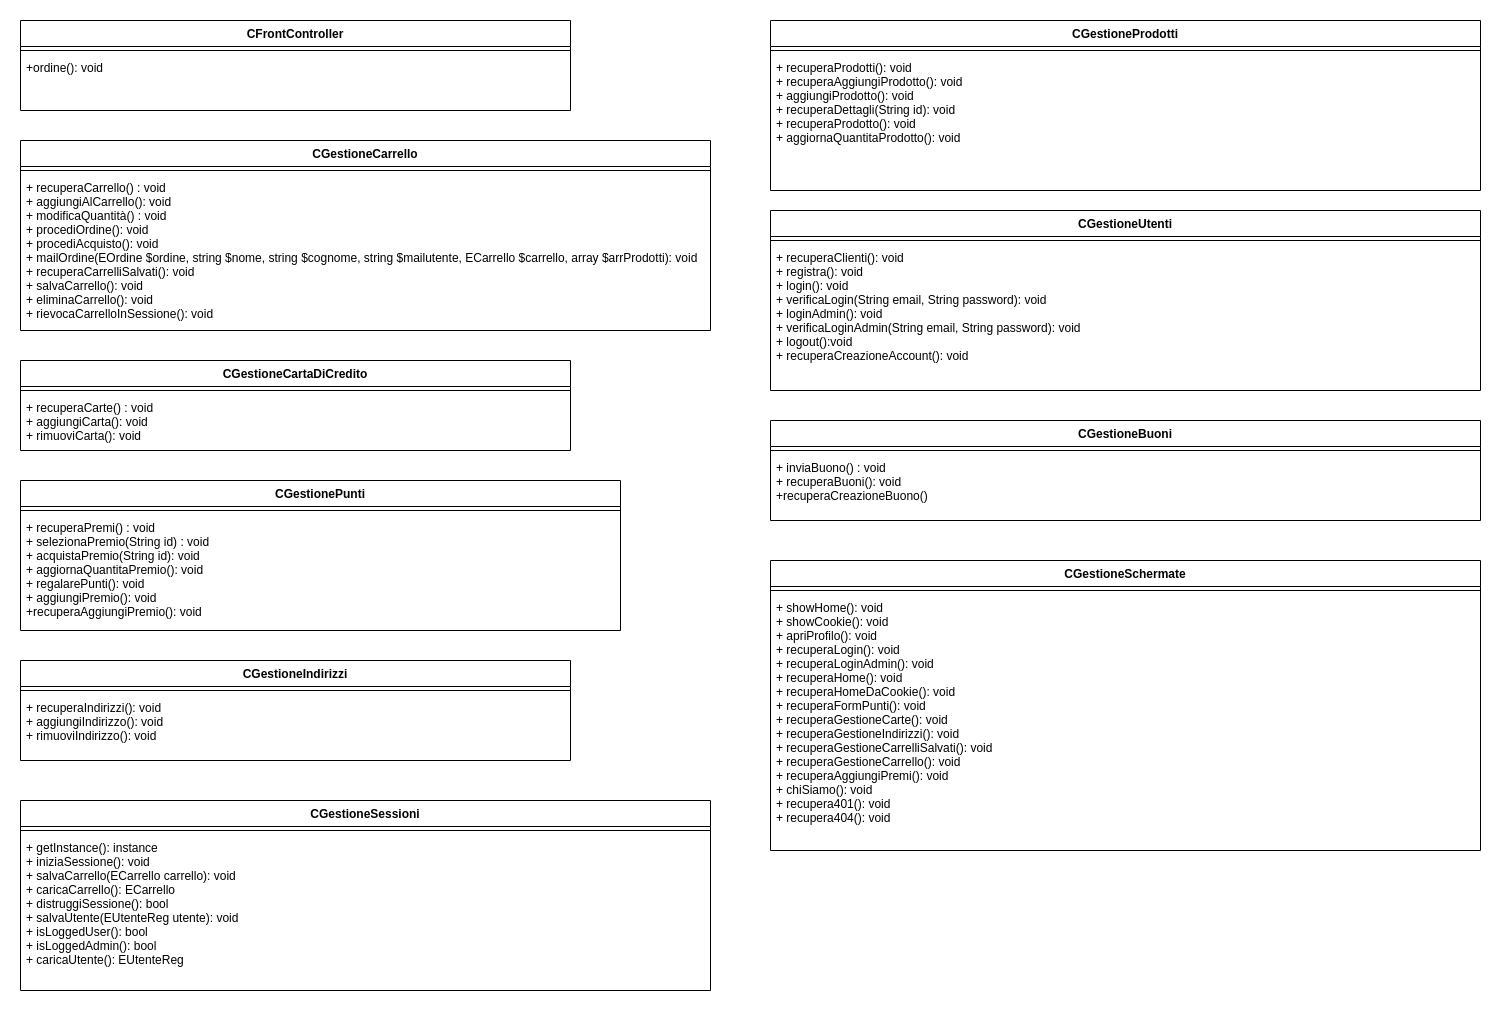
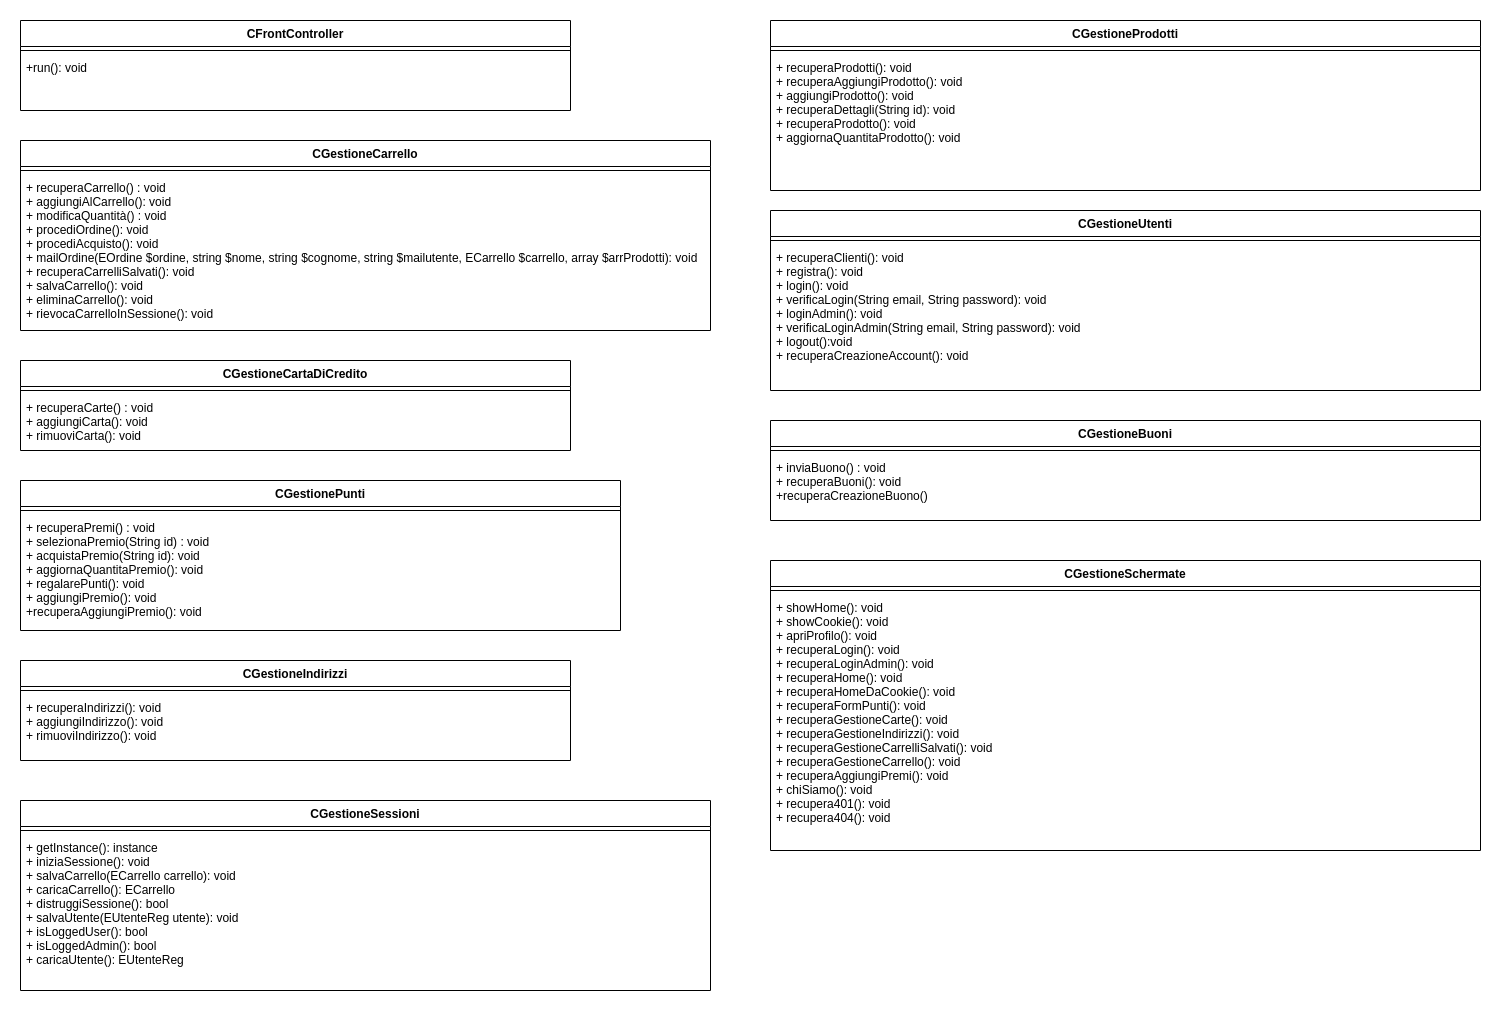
  <mxCell id="0" />
  <mxCell id="1" parent="0" />
  <mxCell id="2" value="CFrontController" style="swimlane;fontStyle=1;align=center;verticalAlign=top;childLayout=stackLayout;horizontal=1;startSize=26;horizontalStack=0;resizeParent=1;resizeParentMax=0;resizeLast=0;collapsible=1;marginBottom=0;" parent="1" vertex="1"><mxGeometry x="20" y="20" width="550" height="90" as="geometry" /></mxCell>
  <mxCell id="3" value="" style="line;strokeWidth=1;fillColor=none;align=left;verticalAlign=middle;spacingTop=-1;spacingLeft=3;spacingRight=3;rotatable=0;labelPosition=right;points=[];portConstraint=eastwest;" parent="2" vertex="1"><mxGeometry y="26" width="550" height="8" as="geometry" /></mxCell>
- <mxCell id="4" value="+ordine(): void" style="text;strokeColor=none;fillColor=none;align=left;verticalAlign=top;spacingLeft=4;spacingRight=4;overflow=hidden;rotatable=0;points=[[0,0.5],[1,0.5]];portConstraint=eastwest;" parent="2" vertex="1"><mxGeometry y="34" width="550" height="56" as="geometry" /></mxCell>
+ <mxCell id="4" value="+run(): void" style="text;strokeColor=none;fillColor=none;align=left;verticalAlign=top;spacingLeft=4;spacingRight=4;overflow=hidden;rotatable=0;points=[[0,0.5],[1,0.5]];portConstraint=eastwest;" parent="2" vertex="1"><mxGeometry y="34" width="550" height="56" as="geometry" /></mxCell>
  <mxCell id="5" value="CGestionePunti" style="swimlane;fontStyle=1;align=center;verticalAlign=top;childLayout=stackLayout;horizontal=1;startSize=26;horizontalStack=0;resizeParent=1;resizeParentMax=0;resizeLast=0;collapsible=1;marginBottom=0;" parent="1" vertex="1"><mxGeometry x="20" y="480" width="600" height="150" as="geometry" /></mxCell>
  <mxCell id="6" value="" style="line;strokeWidth=1;fillColor=none;align=left;verticalAlign=middle;spacingTop=-1;spacingLeft=3;spacingRight=3;rotatable=0;labelPosition=right;points=[];portConstraint=eastwest;" parent="5" vertex="1"><mxGeometry y="26" width="600" height="8" as="geometry" /></mxCell>
  <mxCell id="7" value="+ recuperaPremi() : void&#10;+ selezionaPremio(String id) : void&#10;+ acquistaPremio(String id): void&#10;+ aggiornaQuantitaPremio(): void&#10;+ regalarePunti(): void  &#10;+ aggiungiPremio(): void&#10;+recuperaAggiungiPremio(): void" style="text;strokeColor=none;fillColor=none;align=left;verticalAlign=top;spacingLeft=4;spacingRight=4;overflow=hidden;rotatable=0;points=[[0,0.5],[1,0.5]];portConstraint=eastwest;" parent="5" vertex="1"><mxGeometry y="34" width="600" height="116" as="geometry" /></mxCell>
  <mxCell id="8" value="CGestioneCartaDiCredito" style="swimlane;fontStyle=1;align=center;verticalAlign=top;childLayout=stackLayout;horizontal=1;startSize=26;horizontalStack=0;resizeParent=1;resizeParentMax=0;resizeLast=0;collapsible=1;marginBottom=0;" parent="1" vertex="1"><mxGeometry x="20" y="360" width="550" height="90" as="geometry" /></mxCell>
  <mxCell id="9" value="" style="line;strokeWidth=1;fillColor=none;align=left;verticalAlign=middle;spacingTop=-1;spacingLeft=3;spacingRight=3;rotatable=0;labelPosition=right;points=[];portConstraint=eastwest;" parent="8" vertex="1"><mxGeometry y="26" width="550" height="8" as="geometry" /></mxCell>
  <mxCell id="10" value="+ recuperaCarte() : void&#10;+ aggiungiCarta(): void&#10;+ rimuoviCarta(): void" style="text;strokeColor=none;fillColor=none;align=left;verticalAlign=top;spacingLeft=4;spacingRight=4;overflow=hidden;rotatable=0;points=[[0,0.5],[1,0.5]];portConstraint=eastwest;" parent="8" vertex="1"><mxGeometry y="34" width="550" height="56" as="geometry" /></mxCell>
  <mxCell id="11" value="CGestioneIndirizzi" style="swimlane;fontStyle=1;align=center;verticalAlign=top;childLayout=stackLayout;horizontal=1;startSize=26;horizontalStack=0;resizeParent=1;resizeParentMax=0;resizeLast=0;collapsible=1;marginBottom=0;" parent="1" vertex="1"><mxGeometry x="20" y="660" width="550" height="100" as="geometry" /></mxCell>
  <mxCell id="12" value="" style="line;strokeWidth=1;fillColor=none;align=left;verticalAlign=middle;spacingTop=-1;spacingLeft=3;spacingRight=3;rotatable=0;labelPosition=right;points=[];portConstraint=eastwest;" parent="11" vertex="1"><mxGeometry y="26" width="550" height="8" as="geometry" /></mxCell>
  <mxCell id="13" value="+ recuperaIndirizzi(): void&#10;+ aggiungiIndirizzo(): void&#10;+ rimuoviIndirizzo(): void" style="text;strokeColor=none;fillColor=none;align=left;verticalAlign=top;spacingLeft=4;spacingRight=4;overflow=hidden;rotatable=0;points=[[0,0.5],[1,0.5]];portConstraint=eastwest;" parent="11" vertex="1"><mxGeometry y="34" width="550" height="66" as="geometry" /></mxCell>
  <mxCell id="14" value="CGestioneCarrello" style="swimlane;fontStyle=1;align=center;verticalAlign=top;childLayout=stackLayout;horizontal=1;startSize=26;horizontalStack=0;resizeParent=1;resizeParentMax=0;resizeLast=0;collapsible=1;marginBottom=0;" parent="1" vertex="1"><mxGeometry x="20" y="140" width="690" height="190" as="geometry" /></mxCell>
  <mxCell id="15" value="" style="line;strokeWidth=1;fillColor=none;align=left;verticalAlign=middle;spacingTop=-1;spacingLeft=3;spacingRight=3;rotatable=0;labelPosition=right;points=[];portConstraint=eastwest;" parent="14" vertex="1"><mxGeometry y="26" width="690" height="8" as="geometry" /></mxCell>
  <mxCell id="16" value="+ recuperaCarrello() : void&#10;+ aggiungiAlCarrello(): void&#10;+ modificaQuantità() : void&#10;+ procediOrdine(): void&#10;+ procediAcquisto(): void&#10;+ mailOrdine(EOrdine $ordine, string $nome, string $cognome, string $mailutente, ECarrello $carrello, array $arrProdotti): void&#10;+ recuperaCarrelliSalvati(): void&#10;+ salvaCarrello(): void&#10;+ eliminaCarrello(): void&#10;+ rievocaCarrelloInSessione(): void" style="text;strokeColor=none;fillColor=none;align=left;verticalAlign=top;spacingLeft=4;spacingRight=4;overflow=hidden;rotatable=0;points=[[0,0.5],[1,0.5]];portConstraint=eastwest;" parent="14" vertex="1"><mxGeometry y="34" width="690" height="156" as="geometry" /></mxCell>
  <mxCell id="17" value="CGestioneProdotti" style="swimlane;fontStyle=1;align=center;verticalAlign=top;childLayout=stackLayout;horizontal=1;startSize=26;horizontalStack=0;resizeParent=1;resizeParentMax=0;resizeLast=0;collapsible=1;marginBottom=0;" parent="1" vertex="1"><mxGeometry x="770" y="20" width="710" height="170" as="geometry" /></mxCell>
  <mxCell id="18" value="" style="line;strokeWidth=1;fillColor=none;align=left;verticalAlign=middle;spacingTop=-1;spacingLeft=3;spacingRight=3;rotatable=0;labelPosition=right;points=[];portConstraint=eastwest;" parent="17" vertex="1"><mxGeometry y="26" width="710" height="8" as="geometry" /></mxCell>
  <mxCell id="19" value="+ recuperaProdotti(): void&#10;+ recuperaAggiungiProdotto(): void&#10;+ aggiungiProdotto(): void&#10;+ recuperaDettagli(String id): void&#10;+ recuperaProdotto(): void&#10;+ aggiornaQuantitaProdotto(): void" style="text;strokeColor=none;fillColor=none;align=left;verticalAlign=top;spacingLeft=4;spacingRight=4;overflow=hidden;rotatable=0;points=[[0,0.5],[1,0.5]];portConstraint=eastwest;" parent="17" vertex="1"><mxGeometry y="34" width="710" height="136" as="geometry" /></mxCell>
  <mxCell id="20" value="CGestioneBuoni" style="swimlane;fontStyle=1;align=center;verticalAlign=top;childLayout=stackLayout;horizontal=1;startSize=26;horizontalStack=0;resizeParent=1;resizeParentMax=0;resizeLast=0;collapsible=1;marginBottom=0;" parent="1" vertex="1"><mxGeometry x="770" y="420" width="710" height="100" as="geometry" /></mxCell>
  <mxCell id="21" value="" style="line;strokeWidth=1;fillColor=none;align=left;verticalAlign=middle;spacingTop=-1;spacingLeft=3;spacingRight=3;rotatable=0;labelPosition=right;points=[];portConstraint=eastwest;" parent="20" vertex="1"><mxGeometry y="26" width="710" height="8" as="geometry" /></mxCell>
  <mxCell id="22" value="+ inviaBuono() : void&#10;+ recuperaBuoni(): void&#10;+recuperaCreazioneBuono()" style="text;strokeColor=none;fillColor=none;align=left;verticalAlign=top;spacingLeft=4;spacingRight=4;overflow=hidden;rotatable=0;points=[[0,0.5],[1,0.5]];portConstraint=eastwest;" parent="20" vertex="1"><mxGeometry y="34" width="710" height="66" as="geometry" /></mxCell>
  <mxCell id="23" value="CGestioneSchermate" style="swimlane;fontStyle=1;align=center;verticalAlign=top;childLayout=stackLayout;horizontal=1;startSize=26;horizontalStack=0;resizeParent=1;resizeParentMax=0;resizeLast=0;collapsible=1;marginBottom=0;" parent="1" vertex="1"><mxGeometry x="770" y="560" width="710" height="290" as="geometry" /></mxCell>
  <mxCell id="24" value="" style="line;strokeWidth=1;fillColor=none;align=left;verticalAlign=middle;spacingTop=-1;spacingLeft=3;spacingRight=3;rotatable=0;labelPosition=right;points=[];portConstraint=eastwest;" parent="23" vertex="1"><mxGeometry y="26" width="710" height="8" as="geometry" /></mxCell>
  <mxCell id="25" value="+ showHome(): void&#10;+ showCookie(): void&#10;+ apriProfilo(): void&#10;+ recuperaLogin(): void&#10;+ recuperaLoginAdmin(): void&#10;+ recuperaHome(): void&#10;+ recuperaHomeDaCookie(): void&#10;+ recuperaFormPunti(): void&#10;+ recuperaGestioneCarte(): void&#10;+ recuperaGestioneIndirizzi(): void&#10;+ recuperaGestioneCarrelliSalvati(): void&#10;+ recuperaGestioneCarrello(): void&#10;+ recuperaAggiungiPremi(): void&#10;+ chiSiamo(): void&#10;+ recupera401(): void&#10;+ recupera404(): void" style="text;strokeColor=none;fillColor=none;align=left;verticalAlign=top;spacingLeft=4;spacingRight=4;overflow=hidden;rotatable=0;points=[[0,0.5],[1,0.5]];portConstraint=eastwest;" parent="23" vertex="1"><mxGeometry y="34" width="710" height="256" as="geometry" /></mxCell>
  <mxCell id="26" value="CGestioneUtenti" style="swimlane;fontStyle=1;align=center;verticalAlign=top;childLayout=stackLayout;horizontal=1;startSize=26;horizontalStack=0;resizeParent=1;resizeParentMax=0;resizeLast=0;collapsible=1;marginBottom=0;" parent="1" vertex="1"><mxGeometry x="770" y="210" width="710" height="180" as="geometry" /></mxCell>
  <mxCell id="27" value="" style="line;strokeWidth=1;fillColor=none;align=left;verticalAlign=middle;spacingTop=-1;spacingLeft=3;spacingRight=3;rotatable=0;labelPosition=right;points=[];portConstraint=eastwest;" parent="26" vertex="1"><mxGeometry y="26" width="710" height="8" as="geometry" /></mxCell>
  <mxCell id="28" value="+ recuperaClienti(): void&#10;+ registra(): void&#10;+ login(): void&#10;+ verificaLogin(String email, String password): void&#10;+ loginAdmin(): void&#10;+ verificaLoginAdmin(String email, String password): void&#10;+ logout():void&#10;+ recuperaCreazioneAccount(): void" style="text;strokeColor=none;fillColor=none;align=left;verticalAlign=top;spacingLeft=4;spacingRight=4;overflow=hidden;rotatable=0;points=[[0,0.5],[1,0.5]];portConstraint=eastwest;" parent="26" vertex="1"><mxGeometry y="34" width="710" height="146" as="geometry" /></mxCell>
  <mxCell id="29" value="CGestioneSessioni" style="swimlane;fontStyle=1;align=center;verticalAlign=top;childLayout=stackLayout;horizontal=1;startSize=26;horizontalStack=0;resizeParent=1;resizeParentMax=0;resizeLast=0;collapsible=1;marginBottom=0;" parent="1" vertex="1"><mxGeometry x="20" y="800" width="690" height="190" as="geometry" /></mxCell>
  <mxCell id="30" value="" style="line;strokeWidth=1;fillColor=none;align=left;verticalAlign=middle;spacingTop=-1;spacingLeft=3;spacingRight=3;rotatable=0;labelPosition=right;points=[];portConstraint=eastwest;" parent="29" vertex="1"><mxGeometry y="26" width="690" height="8" as="geometry" /></mxCell>
  <mxCell id="31" value="+ getInstance(): instance&#10;+ iniziaSessione(): void&#10;+ salvaCarrello(ECarrello carrello): void&#10;+ caricaCarrello(): ECarrello&#10;+ distruggiSessione(): bool&#10;+ salvaUtente(EUtenteReg utente): void&#10;+ isLoggedUser(): bool&#10;+ isLoggedAdmin(): bool&#10;+ caricaUtente(): EUtenteReg" style="text;strokeColor=none;fillColor=none;align=left;verticalAlign=top;spacingLeft=4;spacingRight=4;overflow=hidden;rotatable=0;points=[[0,0.5],[1,0.5]];portConstraint=eastwest;" parent="29" vertex="1"><mxGeometry y="34" width="690" height="156" as="geometry" /></mxCell>
